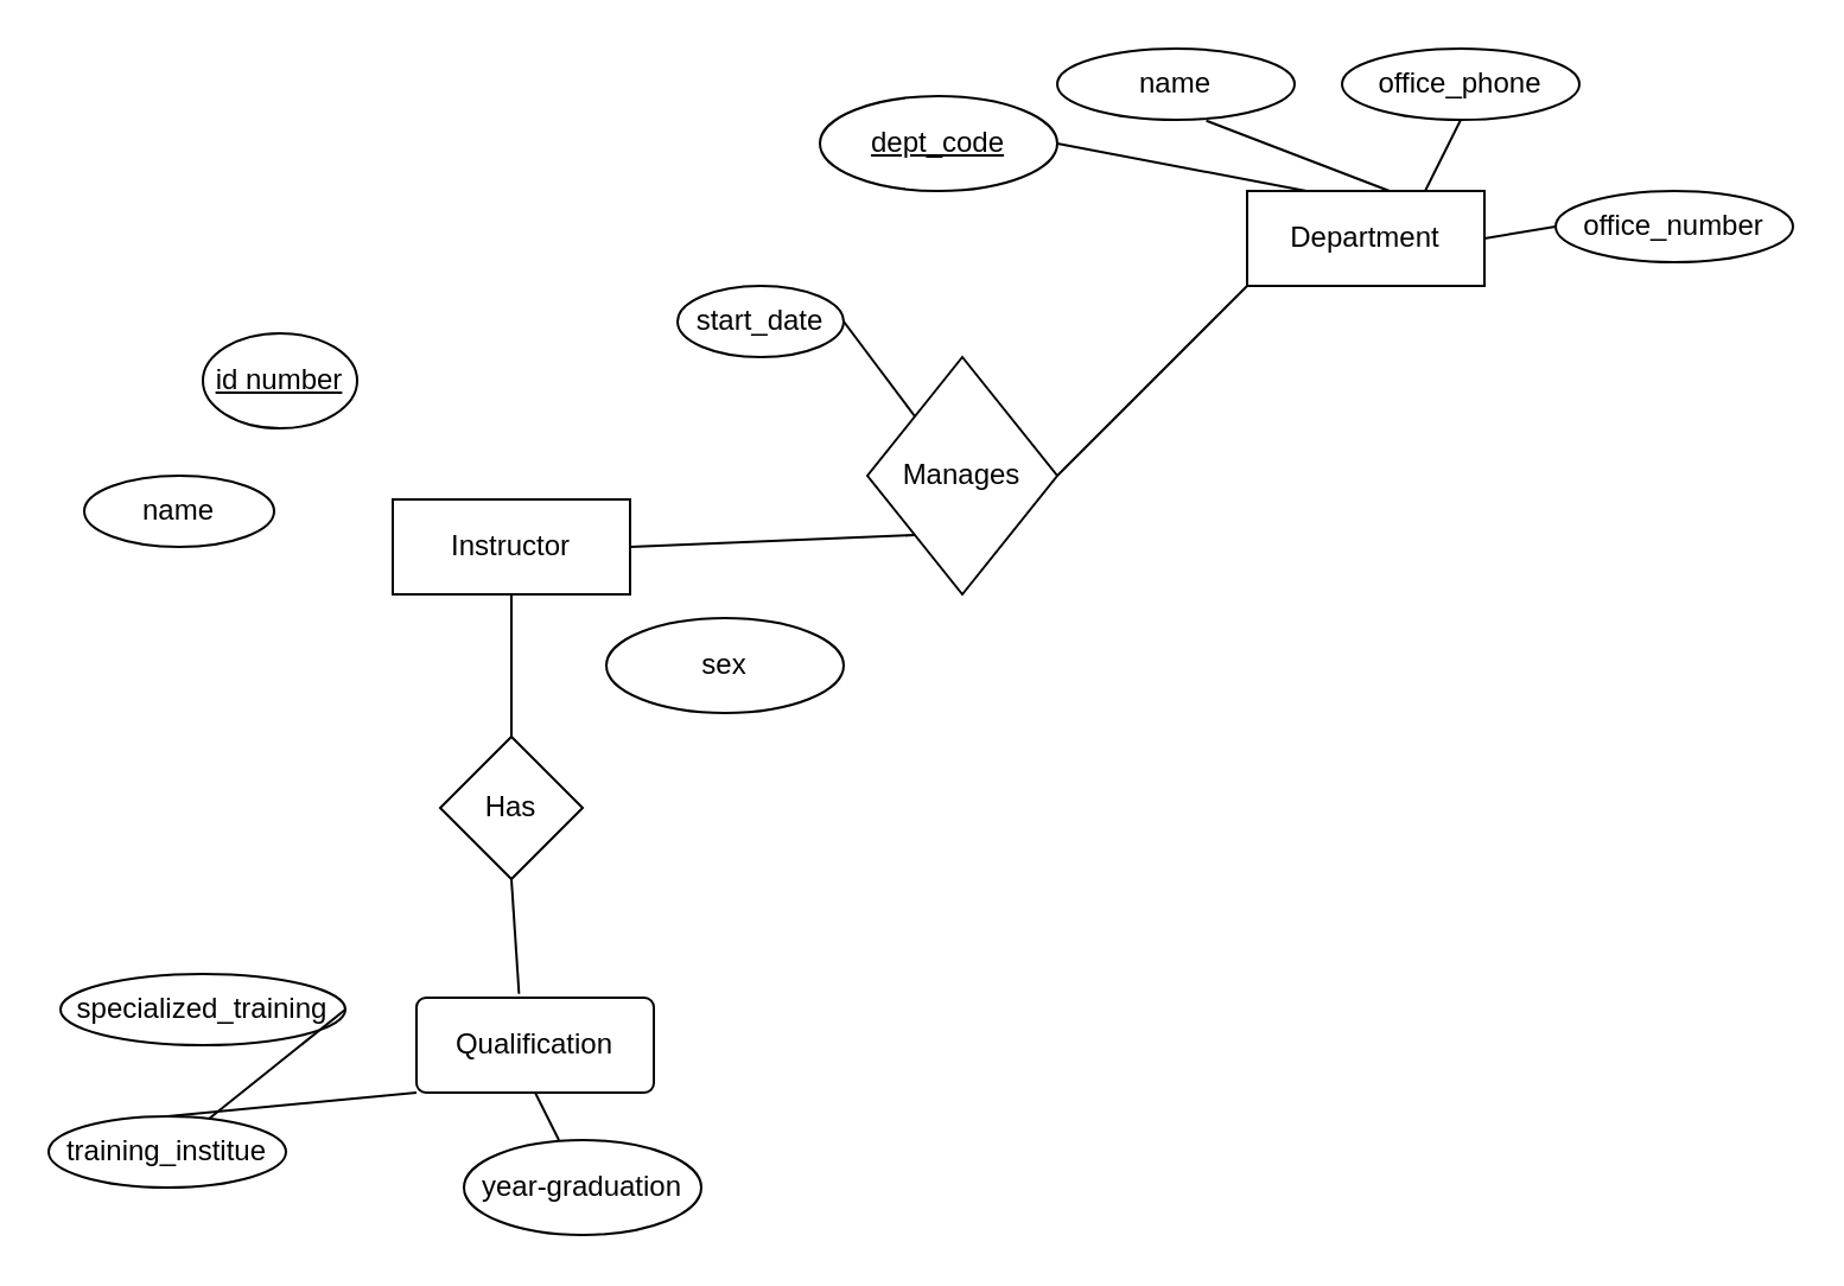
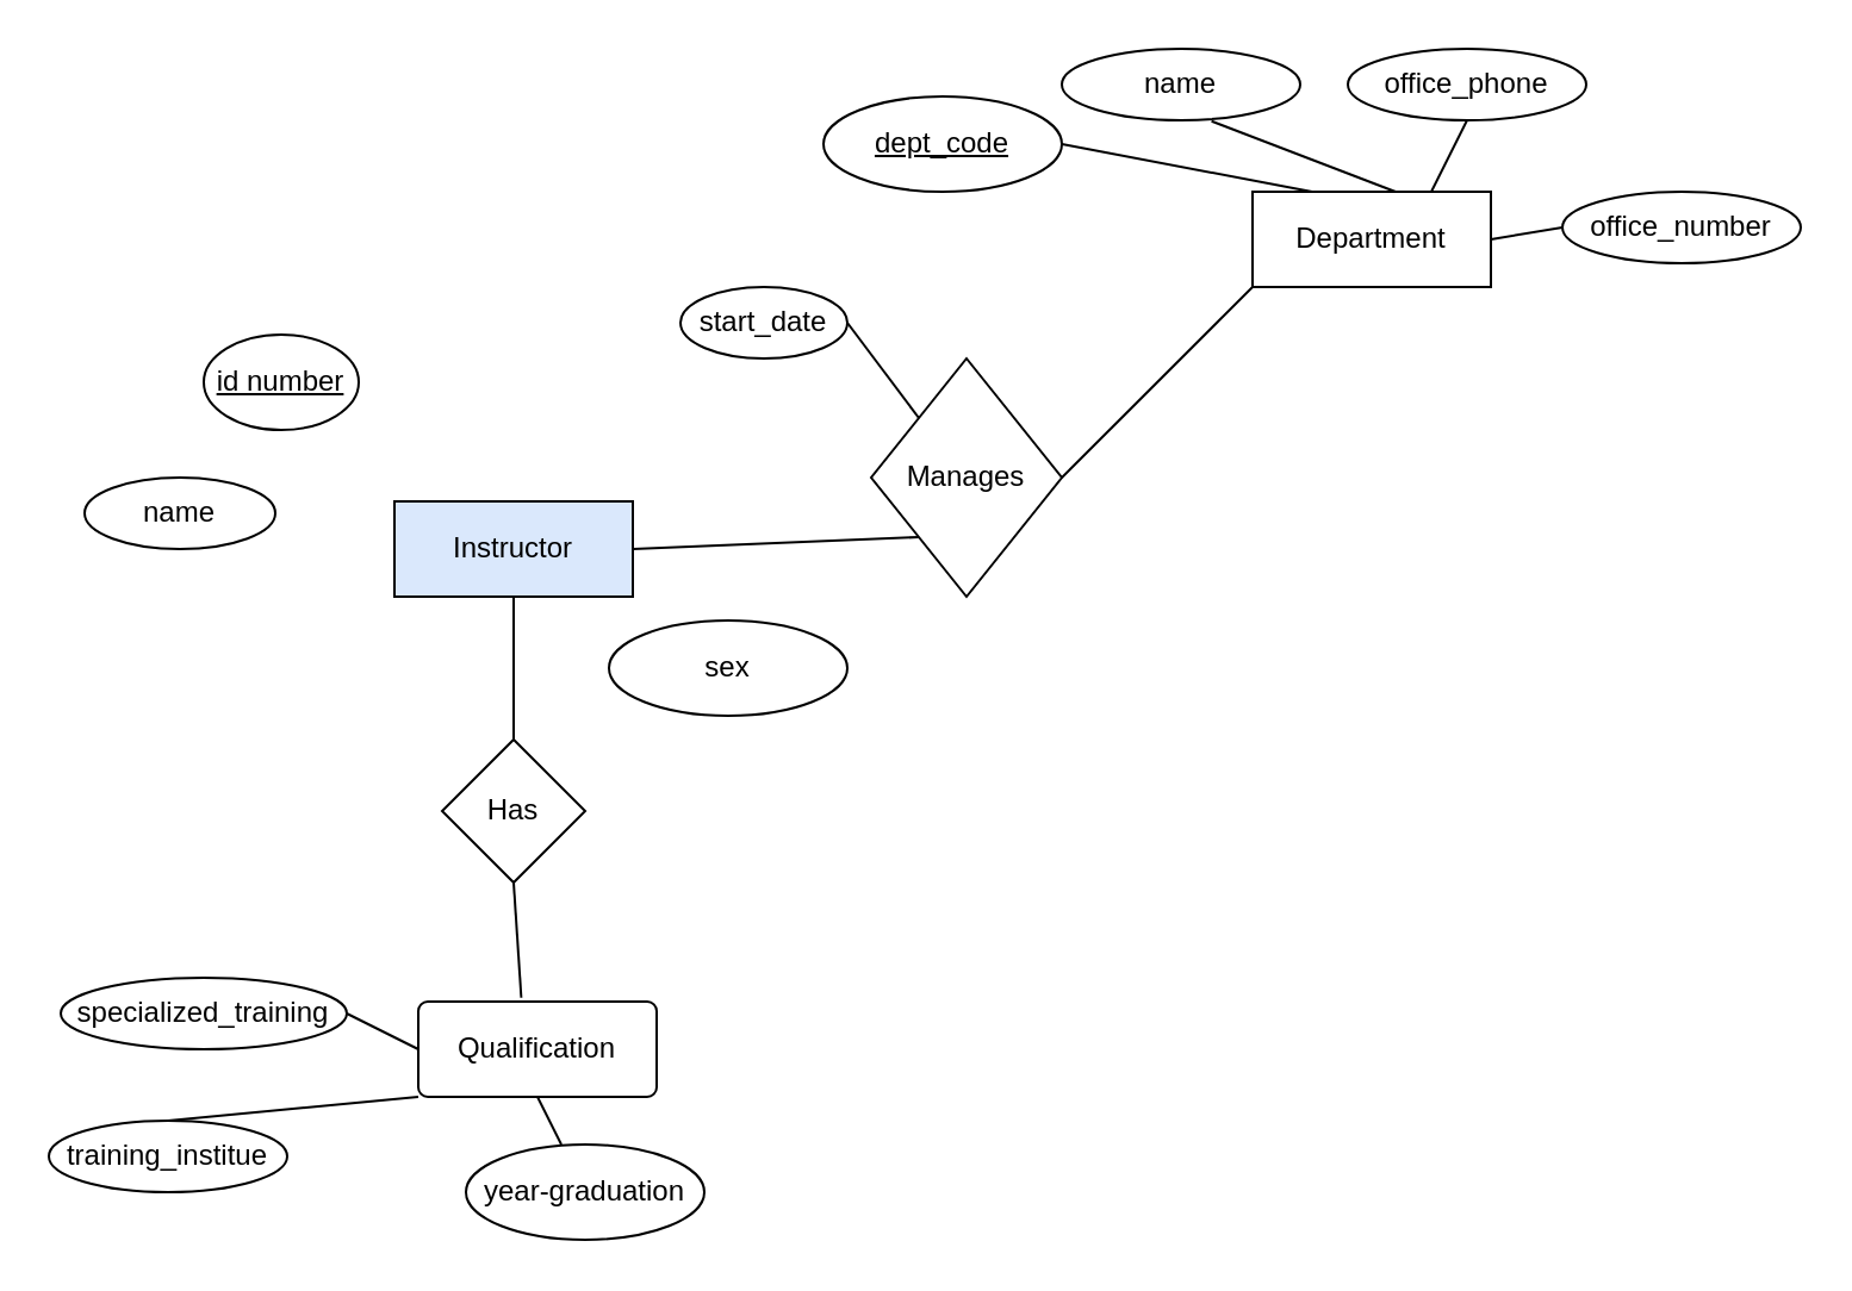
  <mxCell id="0" />
  <mxCell id="1" parent="0" />
  <mxCell id="2" value="Department" style="whiteSpace=wrap;html=1;align=center;" vertex="1" parent="1"><mxGeometry x="525" y="80" width="100" height="40" as="geometry" /></mxCell>
  <mxCell id="3" value="name" style="ellipse;whiteSpace=wrap;html=1;align=center;" vertex="1" parent="1"><mxGeometry x="445" y="20" width="100" height="30" as="geometry" /></mxCell>
  <mxCell id="4" value="office_number" style="ellipse;whiteSpace=wrap;html=1;align=center;" vertex="1" parent="1"><mxGeometry x="655" y="80" width="100" height="30" as="geometry" /></mxCell>
  <mxCell id="5" value="office_phone" style="ellipse;whiteSpace=wrap;html=1;align=center;" vertex="1" parent="1"><mxGeometry x="565" y="20" width="100" height="30" as="geometry" /></mxCell>
  <mxCell id="6" value="dept_code" style="ellipse;whiteSpace=wrap;html=1;align=center;fontStyle=4;" vertex="1" parent="1"><mxGeometry x="345" y="40" width="100" height="40" as="geometry" /></mxCell>
  <mxCell id="7" value="" style="endArrow=none;html=1;rounded=0;fontSize=12;startSize=8;endSize=8;curved=1;exitX=1;exitY=0.5;exitDx=0;exitDy=0;entryX=0.25;entryY=0;entryDx=0;entryDy=0;" edge="1" parent="1" source="6" target="2"><mxGeometry relative="1" as="geometry"><mxPoint x="445" y="240" as="sourcePoint" /><mxPoint x="605" y="240" as="targetPoint" /></mxGeometry></mxCell>
  <mxCell id="8" value="" style="endArrow=none;html=1;rounded=0;fontSize=12;startSize=8;endSize=8;curved=1;exitX=0.628;exitY=1.013;exitDx=0;exitDy=0;exitPerimeter=0;" edge="1" parent="1" source="3"><mxGeometry relative="1" as="geometry"><mxPoint x="445" y="240" as="sourcePoint" /><mxPoint x="585" y="80" as="targetPoint" /></mxGeometry></mxCell>
  <mxCell id="9" value="" style="endArrow=none;html=1;rounded=0;fontSize=12;startSize=8;endSize=8;curved=1;entryX=0.5;entryY=1;entryDx=0;entryDy=0;exitX=0.75;exitY=0;exitDx=0;exitDy=0;" edge="1" parent="1" source="2" target="5"><mxGeometry relative="1" as="geometry"><mxPoint x="445" y="240" as="sourcePoint" /><mxPoint x="605" y="240" as="targetPoint" /></mxGeometry></mxCell>
  <mxCell id="10" value="" style="endArrow=none;html=1;rounded=0;fontSize=12;startSize=8;endSize=8;curved=1;exitX=1;exitY=0.5;exitDx=0;exitDy=0;entryX=0;entryY=0.5;entryDx=0;entryDy=0;" edge="1" parent="1" source="2" target="4"><mxGeometry relative="1" as="geometry"><mxPoint x="445" y="240" as="sourcePoint" /><mxPoint x="605" y="240" as="targetPoint" /></mxGeometry></mxCell>
  <mxCell id="11" value="Manages" style="shape=rhombus;perimeter=rhombusPerimeter;whiteSpace=wrap;html=1;align=center;" vertex="1" parent="1"><mxGeometry x="365" y="150" width="80" height="100" as="geometry" /></mxCell>
  <mxCell id="12" value="" style="endArrow=none;html=1;rounded=0;fontSize=12;startSize=8;endSize=8;curved=1;entryX=0;entryY=1;entryDx=0;entryDy=0;exitX=1;exitY=0.5;exitDx=0;exitDy=0;" edge="1" parent="1" source="11" target="2"><mxGeometry relative="1" as="geometry"><mxPoint x="445" y="240" as="sourcePoint" /><mxPoint x="605" y="240" as="targetPoint" /></mxGeometry></mxCell>
  <mxCell id="13" value="start_date" style="ellipse;whiteSpace=wrap;html=1;align=center;" vertex="1" parent="1"><mxGeometry x="285" y="120" width="70" height="30" as="geometry" /></mxCell>
  <mxCell id="14" value="" style="endArrow=none;html=1;rounded=0;fontSize=12;startSize=8;endSize=8;curved=1;exitX=1;exitY=0.5;exitDx=0;exitDy=0;entryX=0;entryY=0;entryDx=0;entryDy=0;" edge="1" parent="1" source="13" target="11"><mxGeometry relative="1" as="geometry"><mxPoint x="445" y="240" as="sourcePoint" /><mxPoint x="605" y="240" as="targetPoint" /></mxGeometry></mxCell>
- <mxCell id="15" value="Instructor" style="whiteSpace=wrap;html=1;align=center;" vertex="1" parent="1"><mxGeometry x="165" y="210" width="100" height="40" as="geometry" /></mxCell>
+ <mxCell id="15" value="Instructor" style="whiteSpace=wrap;html=1;align=center;fillColor=#dae8fc;" vertex="1" parent="1"><mxGeometry x="165" y="210" width="100" height="40" as="geometry" /></mxCell>
  <mxCell id="16" value="" style="endArrow=none;html=1;rounded=0;fontSize=12;startSize=8;endSize=8;curved=1;entryX=0;entryY=1;entryDx=0;entryDy=0;exitX=1;exitY=0.5;exitDx=0;exitDy=0;" edge="1" parent="1" source="15" target="11"><mxGeometry relative="1" as="geometry"><mxPoint x="445" y="240" as="sourcePoint" /><mxPoint x="605" y="240" as="targetPoint" /></mxGeometry></mxCell>
  <mxCell id="17" value="id number" style="ellipse;whiteSpace=wrap;html=1;align=center;fontStyle=4;" vertex="1" parent="1"><mxGeometry x="85" y="140" width="65" height="40" as="geometry" /></mxCell>
  <mxCell id="18" value="name" style="ellipse;whiteSpace=wrap;html=1;align=center;" vertex="1" parent="1"><mxGeometry x="35" y="200" width="80" height="30" as="geometry" /></mxCell>
  <mxCell id="19" value="sex" style="ellipse;whiteSpace=wrap;html=1;align=center;" vertex="1" parent="1"><mxGeometry x="255" y="260" width="100" height="40" as="geometry" /></mxCell>
  <mxCell id="20" value="Has" style="shape=rhombus;perimeter=rhombusPerimeter;whiteSpace=wrap;html=1;align=center;" vertex="1" parent="1"><mxGeometry x="185" y="310" width="60" height="60" as="geometry" /></mxCell>
  <mxCell id="21" value="" style="endArrow=none;html=1;rounded=0;fontSize=12;startSize=8;endSize=8;curved=1;entryX=0.5;entryY=1;entryDx=0;entryDy=0;exitX=0.5;exitY=0;exitDx=0;exitDy=0;" edge="1" parent="1" source="20" target="15"><mxGeometry width="50" height="50" relative="1" as="geometry"><mxPoint x="235" y="270" as="sourcePoint" /><mxPoint x="285" y="220" as="targetPoint" /></mxGeometry></mxCell>
  <mxCell id="22" value="" style="endArrow=none;html=1;rounded=0;fontSize=12;startSize=8;endSize=8;curved=1;entryX=0.5;entryY=1;entryDx=0;entryDy=0;exitX=0.432;exitY=-0.04;exitDx=0;exitDy=0;exitPerimeter=0;" edge="1" parent="1" source="23" target="20"><mxGeometry width="50" height="50" relative="1" as="geometry"><mxPoint x="215" y="410" as="sourcePoint" /><mxPoint x="285" y="220" as="targetPoint" /></mxGeometry></mxCell>
  <mxCell id="23" value="Qualification" style="rounded=1;arcSize=10;whiteSpace=wrap;html=1;align=center;" vertex="1" parent="1"><mxGeometry x="175" y="420" width="100" height="40" as="geometry" /></mxCell>
  <mxCell id="24" value="specialized_training" style="ellipse;whiteSpace=wrap;html=1;align=center;" vertex="1" parent="1"><mxGeometry x="25" y="410" width="120" height="30" as="geometry" /></mxCell>
  <mxCell id="25" value="training_institue" style="ellipse;whiteSpace=wrap;html=1;align=center;" vertex="1" parent="1"><mxGeometry x="20" y="470" width="100" height="30" as="geometry" /></mxCell>
  <mxCell id="26" value="year-graduation" style="ellipse;whiteSpace=wrap;html=1;align=center;" vertex="1" parent="1"><mxGeometry x="195" y="480" width="100" height="40" as="geometry" /></mxCell>
  <mxCell id="27" value="" style="endArrow=none;html=1;rounded=0;fontSize=12;startSize=8;endSize=8;curved=1;exitX=0.5;exitY=1;exitDx=0;exitDy=0;entryX=0.4;entryY=0;entryDx=0;entryDy=0;entryPerimeter=0;" edge="1" parent="1" source="23" target="26"><mxGeometry relative="1" as="geometry"><mxPoint x="175" y="240" as="sourcePoint" /><mxPoint x="335" y="240" as="targetPoint" /></mxGeometry></mxCell>
- <mxCell id="28" value="" style="endArrow=none;html=1;rounded=0;fontSize=12;startSize=8;endSize=8;curved=1;exitX=1;exitY=0.5;exitDx=0;exitDy=0;" edge="1" parent="1" source="24" target="25"><mxGeometry relative="1" as="geometry"><mxPoint x="175" y="240" as="sourcePoint" /><mxPoint x="335" y="240" as="targetPoint" /></mxGeometry></mxCell>
+ <mxCell id="28" value="" style="endArrow=none;html=1;rounded=0;fontSize=12;startSize=8;endSize=8;curved=1;entryX=0;entryY=0.5;entryDx=0;entryDy=0;exitX=1;exitY=0.5;exitDx=0;exitDy=0;" edge="1" parent="1" source="24" target="23"><mxGeometry relative="1" as="geometry"><mxPoint x="175" y="240" as="sourcePoint" /><mxPoint x="335" y="240" as="targetPoint" /></mxGeometry></mxCell>
  <mxCell id="29" value="" style="endArrow=none;html=1;rounded=0;fontSize=12;startSize=8;endSize=8;curved=1;entryX=0;entryY=1;entryDx=0;entryDy=0;exitX=0.5;exitY=0;exitDx=0;exitDy=0;" edge="1" parent="1" source="25" target="23"><mxGeometry width="50" height="50" relative="1" as="geometry"><mxPoint x="235" y="270" as="sourcePoint" /><mxPoint x="285" y="220" as="targetPoint" /></mxGeometry></mxCell>
